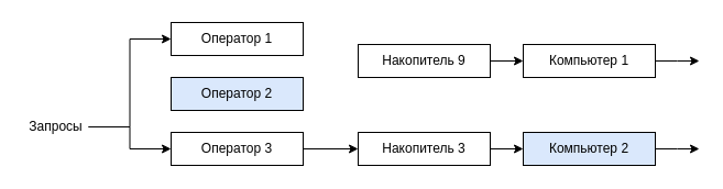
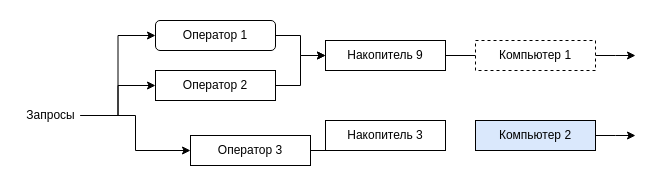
  <mxCell id="0" />
  <mxCell id="1" parent="0" />
- <mxCell id="3" value="Оператор 1" style="rounded=0;whiteSpace=wrap;html=1;" parent="1" vertex="1"><mxGeometry x="155" y="20" width="120" height="30" as="geometry" /></mxCell>
- <mxCell id="5" value="Оператор 2" style="rounded=0;whiteSpace=wrap;html=1;fillColor=#dae8fc;" parent="1" vertex="1"><mxGeometry x="155" y="70" width="120" height="30" as="geometry" /></mxCell>
+ <mxCell id="2" style="edgeStyle=orthogonalEdgeStyle;rounded=0;orthogonalLoop=1;jettySize=auto;html=1;exitX=1;exitY=0.5;exitDx=0;exitDy=0;entryX=0;entryY=0.5;entryDx=0;entryDy=0;" parent="1" source="3" target="9" edge="1"><mxGeometry relative="1" as="geometry" /></mxCell>
+ <mxCell id="3" value="Оператор 1" style="whiteSpace=wrap;html=1;rounded=1;" parent="1" vertex="1"><mxGeometry x="155" y="20" width="120" height="30" as="geometry" /></mxCell>
+ <mxCell id="4" style="edgeStyle=orthogonalEdgeStyle;rounded=0;orthogonalLoop=1;jettySize=auto;html=1;exitX=1;exitY=0.5;exitDx=0;exitDy=0;" parent="1" source="5" target="9" edge="1"><mxGeometry relative="1" as="geometry" /></mxCell>
+ <mxCell id="5" value="Оператор 2" style="rounded=0;whiteSpace=wrap;html=1;" parent="1" vertex="1"><mxGeometry x="155" y="70" width="120" height="30" as="geometry" /></mxCell>
  <mxCell id="6" style="edgeStyle=orthogonalEdgeStyle;rounded=0;orthogonalLoop=1;jettySize=auto;html=1;entryX=0;entryY=0.5;entryDx=0;entryDy=0;" parent="1" source="7" target="11" edge="1"><mxGeometry relative="1" as="geometry" /></mxCell>
- <mxCell id="7" value="Оператор 3" style="rounded=0;whiteSpace=wrap;html=1;" parent="1" vertex="1"><mxGeometry x="155" y="120" width="120" height="30" as="geometry" /></mxCell>
- <mxCell id="8" style="edgeStyle=orthogonalEdgeStyle;rounded=0;orthogonalLoop=1;jettySize=auto;html=1;entryX=0;entryY=0.5;entryDx=0;entryDy=0;" parent="1" source="9" target="13" edge="1"><mxGeometry relative="1" as="geometry" /></mxCell>
+ <mxCell id="7" value="Оператор 3" style="rounded=0;whiteSpace=wrap;html=1;" parent="1" vertex="1"><mxGeometry x="190" y="135" width="120" height="30" as="geometry" /></mxCell>
+ <mxCell id="8" style="edgeStyle=orthogonalEdgeStyle;rounded=0;orthogonalLoop=1;jettySize=auto;html=1;entryX=0;entryY=0.5;entryDx=0;entryDy=0;endArrow=none;" parent="1" source="9" target="13" edge="1"><mxGeometry relative="1" as="geometry" /></mxCell>
  <mxCell id="9" value="Накопитель 9" style="rounded=0;whiteSpace=wrap;html=1;" parent="1" vertex="1"><mxGeometry x="325" y="40" width="120" height="30" as="geometry" /></mxCell>
- <mxCell id="10" style="edgeStyle=orthogonalEdgeStyle;rounded=0;orthogonalLoop=1;jettySize=auto;html=1;entryX=0;entryY=0.5;entryDx=0;entryDy=0;" parent="1" source="11" target="15" edge="1"><mxGeometry relative="1" as="geometry" /></mxCell>
  <mxCell id="11" value="Накопитель 3" style="rounded=0;whiteSpace=wrap;html=1;" parent="1" vertex="1"><mxGeometry x="325" y="120" width="120" height="30" as="geometry" /></mxCell>
  <mxCell id="12" style="edgeStyle=orthogonalEdgeStyle;rounded=0;orthogonalLoop=1;jettySize=auto;html=1;" parent="1" source="13" edge="1"><mxGeometry relative="1" as="geometry"><mxPoint x="635" y="55" as="targetPoint" /></mxGeometry></mxCell>
- <mxCell id="13" value="Компьютер 1" style="rounded=0;whiteSpace=wrap;html=1;" parent="1" vertex="1"><mxGeometry x="475" y="40" width="120" height="30" as="geometry" /></mxCell>
+ <mxCell id="13" value="Компьютер 1" style="rounded=0;whiteSpace=wrap;html=1;dashed=1;" parent="1" vertex="1"><mxGeometry x="475" y="40" width="120" height="30" as="geometry" /></mxCell>
  <mxCell id="14" style="edgeStyle=orthogonalEdgeStyle;rounded=0;orthogonalLoop=1;jettySize=auto;html=1;" parent="1" source="15" edge="1"><mxGeometry relative="1" as="geometry"><mxPoint x="635" y="135" as="targetPoint" /></mxGeometry></mxCell>
  <mxCell id="15" value="Компьютер 2" style="rounded=0;whiteSpace=wrap;html=1;fillColor=#dae8fc;" parent="1" vertex="1"><mxGeometry x="475" y="120" width="120" height="30" as="geometry" /></mxCell>
  <mxCell id="16" style="edgeStyle=orthogonalEdgeStyle;rounded=0;orthogonalLoop=1;jettySize=auto;html=1;entryX=0;entryY=0.5;entryDx=0;entryDy=0;" parent="1" source="19" target="3" edge="1"><mxGeometry relative="1" as="geometry" /></mxCell>
+ <mxCell id="17" style="edgeStyle=orthogonalEdgeStyle;rounded=0;orthogonalLoop=1;jettySize=auto;html=1;entryX=0;entryY=0.5;entryDx=0;entryDy=0;" parent="1" source="19" target="5" edge="1"><mxGeometry relative="1" as="geometry" /></mxCell>
  <mxCell id="18" style="edgeStyle=orthogonalEdgeStyle;rounded=0;orthogonalLoop=1;jettySize=auto;html=1;entryX=0;entryY=0.5;entryDx=0;entryDy=0;" parent="1" source="19" target="7" edge="1"><mxGeometry relative="1" as="geometry" /></mxCell>
  <mxCell id="19" value="Запросы" style="text;html=1;align=center;verticalAlign=middle;resizable=0;points=[];autosize=1;" parent="1" vertex="1"><mxGeometry x="20" y="105" width="60" height="20" as="geometry" /></mxCell>
